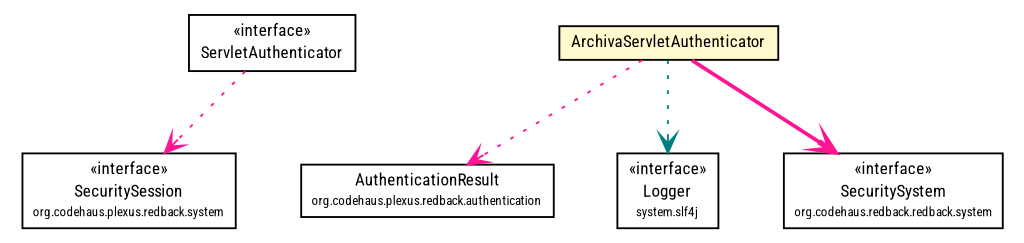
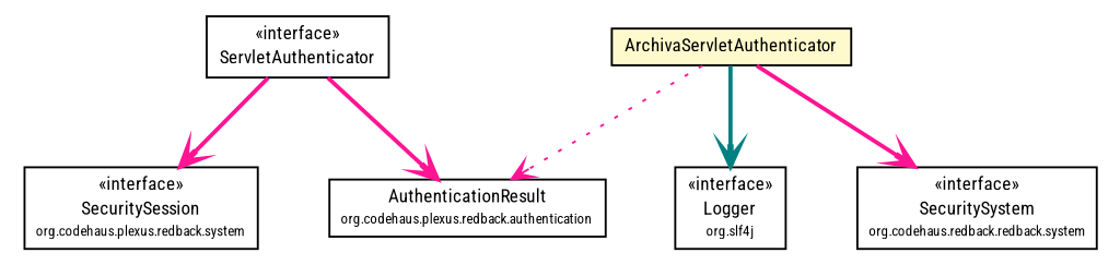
  digraph {
    fontname="Roboto Condensed"
    node [fontcolor=black fontname="Roboto Condensed" fontsize=9.0 shape=plaintext]
    edge [arrowhead=open color=deeppink fontcolor=black fontname="Roboto Condensed" fontsize=10.0 headport=p labelfontname=Helvetica labelfontsize=10 style=bold tailport=p]
    n1 [label=<<table border="0" cellborder="1" cellspacing="0" cellpadding="2" port="p" href="./ServletAuthenticator.html"> 		<tr><td><table border="0" cellspacing="0" cellpadding="1"> 			<tr><td> &laquo;interface&raquo; </td></tr> 			<tr><td> ServletAuthenticator </td></tr> 		</table></td></tr> 		</table>>]
    n2 [label=<<table border="0" cellborder="1" cellspacing="0" cellpadding="2" port="p" href="http://java.sun.com/j2se/1.4.2/docs/api/org/codehaus/plexus/redback/authentication/AuthenticationResult.html"> 		<tr><td><table border="0" cellspacing="0" cellpadding="1"> 			<tr><td> AuthenticationResult </td></tr> 			<tr><td><font point-size="7.0"> org.codehaus.plexus.redback.authentication </font></td></tr> 		</table></td></tr> 		</table>>]
    n3 [label=<<table border="0" cellborder="1" cellspacing="0" cellpadding="2" port="p" href="http://java.sun.com/j2se/1.4.2/docs/api/org/codehaus/plexus/redback/system/SecuritySession.html"> 		<tr><td><table border="0" cellspacing="0" cellpadding="1"> 			<tr><td> &laquo;interface&raquo; </td></tr> 			<tr><td> SecuritySession </td></tr> 			<tr><td><font point-size="7.0"> org.codehaus.plexus.redback.system </font></td></tr> 		</table></td></tr> 		</table>>]
    n4 [label=<<table border="0" cellborder="1" cellspacing="0" cellpadding="2" port="p" bgcolor="lemonChiffon" href="./ArchivaServletAuthenticator.html"> 		<tr><td><table border="0" cellspacing="0" cellpadding="1"> 			<tr><td> ArchivaServletAuthenticator </td></tr> 		</table></td></tr> 		</table>>]
-   n5 [label=<<table border="0" cellborder="1" cellspacing="0" cellpadding="2" port="p" href="http://java.sun.com/j2se/1.4.2/docs/api/org/slf4j/Logger.html"> 		<tr><td><table border="0" cellspacing="0" cellpadding="1"> 			<tr><td> &laquo;interface&raquo; </td></tr> 			<tr><td> Logger </td></tr> 			<tr><td><font point-size="7.0"> system.slf4j </font></td></tr> 		</table></td></tr> 		</table>>]
+   n5 [label=<<table border="0" cellborder="1" cellspacing="0" cellpadding="2" port="p" href="http://java.sun.com/j2se/1.4.2/docs/api/org/slf4j/Logger.html"> 		<tr><td><table border="0" cellspacing="0" cellpadding="1"> 			<tr><td> &laquo;interface&raquo; </td></tr> 			<tr><td> Logger </td></tr> 			<tr><td><font point-size="7.0"> org.slf4j </font></td></tr> 		</table></td></tr> 		</table>>]
    n6 [label=<<table border="0" cellborder="1" cellspacing="0" cellpadding="2" port="p" href="http://java.sun.com/j2se/1.4.2/docs/api/org/codehaus/plexus/redback/system/SecuritySystem.html"> 		<tr><td><table border="0" cellspacing="0" cellpadding="1"> 			<tr><td> &laquo;interface&raquo; </td></tr> 			<tr><td> SecuritySystem </td></tr> 			<tr><td><font point-size="7.0"> org.codehaus.redback.redback.system </font></td></tr> 		</table></td></tr> 		</table>>]
-   n1 -> n3 [style=dotted]
+   n1 -> n2
+   n1 -> n3
    n4 -> n2 [style=dotted]
-   n4 -> n5 [color=teal style=dotted]
+   n4 -> n5 [color=teal]
    n4 -> n6
  }
